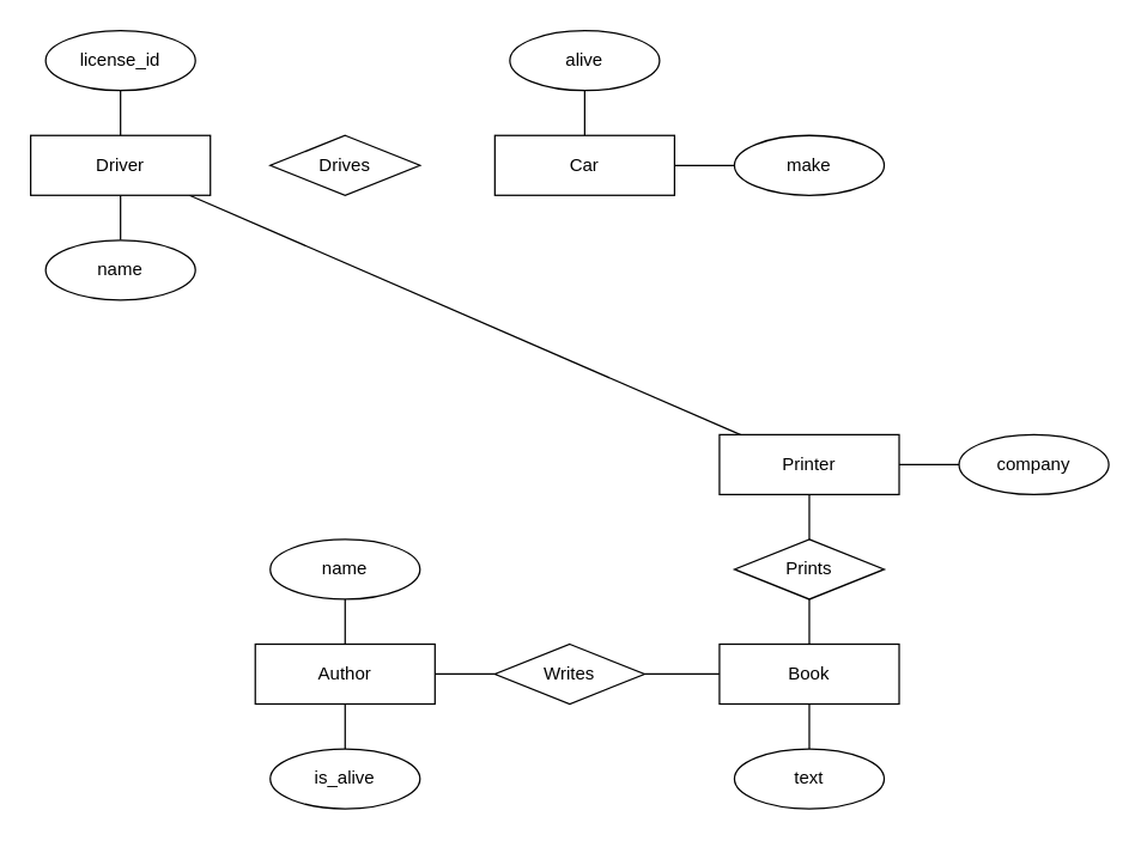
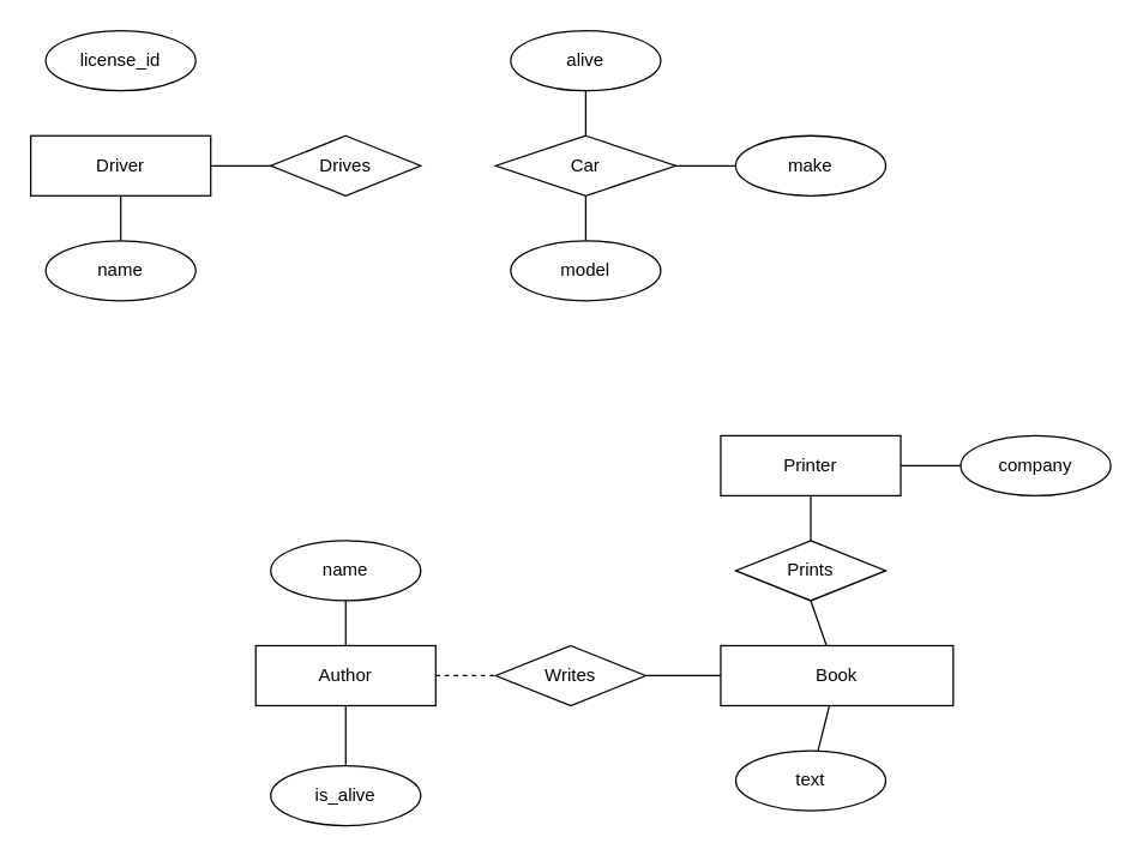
  <mxCell id="0" />
  <mxCell id="1" parent="0" />
  <mxCell id="2" value="license_id" style="ellipse;whiteSpace=wrap;html=1;" parent="1" vertex="1"><mxGeometry x="30" y="20" width="100" height="40" as="geometry" /></mxCell>
- <mxCell id="3" value="" style="edgeStyle=none;html=1;endArrow=none;endFill=0;" parent="1" source="6" target="31" edge="1"><mxGeometry relative="1" as="geometry" /></mxCell>
- <mxCell id="4" value="" style="edgeStyle=none;html=1;endArrow=none;endFill=0;" parent="1" source="6" target="2" edge="1"><mxGeometry relative="1" as="geometry" /></mxCell>
+ <mxCell id="3" value="" style="edgeStyle=none;html=1;endArrow=none;endFill=0;" parent="1" source="6" target="8" edge="1"><mxGeometry relative="1" as="geometry" /></mxCell>
  <mxCell id="5" value="" style="edgeStyle=none;html=1;endArrow=none;endFill=0;" parent="1" source="6" target="7" edge="1"><mxGeometry relative="1" as="geometry" /></mxCell>
  <mxCell id="6" value="Driver" style="rounded=0;whiteSpace=wrap;html=1;" parent="1" vertex="1"><mxGeometry y="90" width="120" height="40" as="geometry" x="20" /></mxCell>
  <mxCell id="7" value="name" style="ellipse;whiteSpace=wrap;html=1;" parent="1" vertex="1"><mxGeometry x="30" y="160" width="100" height="40" as="geometry" /></mxCell>
  <mxCell id="8" value="Drives" style="rhombus;whiteSpace=wrap;html=1;" parent="1" vertex="1"><mxGeometry x="180" y="90" width="100" height="40" as="geometry" /></mxCell>
  <mxCell id="9" value="alive" style="ellipse;whiteSpace=wrap;html=1;" parent="1" vertex="1"><mxGeometry x="340" y="20" width="100" height="40" as="geometry" /></mxCell>
  <mxCell id="10" value="" style="edgeStyle=none;html=1;endArrow=none;endFill=0;" parent="1" source="12" target="9" edge="1"><mxGeometry relative="1" as="geometry" /></mxCell>
- <mxCell id="12" value="Car" style="rounded=0;whiteSpace=wrap;html=1;" parent="1" vertex="1"><mxGeometry x="330" y="90" width="120" height="40" as="geometry" /></mxCell>
+ <mxCell id="11" value="" style="edgeStyle=none;html=1;endArrow=none;endFill=0;" parent="1" source="12" target="13" edge="1"><mxGeometry relative="1" as="geometry" /></mxCell>
+ <mxCell id="12" value="Car" style="rhombus;whiteSpace=wrap;html=1;" parent="1" vertex="1"><mxGeometry x="330" y="90" width="120" height="40" as="geometry" /></mxCell>
+ <mxCell id="13" value="model" style="ellipse;whiteSpace=wrap;html=1;" parent="1" vertex="1"><mxGeometry x="340" y="160" width="100" height="40" as="geometry" /></mxCell>
  <mxCell id="14" value="" style="edgeStyle=none;html=1;endArrow=none;endFill=0;" parent="1" source="15" target="12" edge="1"><mxGeometry relative="1" as="geometry" /></mxCell>
  <mxCell id="15" value="make" style="ellipse;whiteSpace=wrap;html=1;" parent="1" vertex="1"><mxGeometry x="490" y="90" width="100" height="40" as="geometry" /></mxCell>
  <mxCell id="16" value="name" style="ellipse;whiteSpace=wrap;html=1;" parent="1" vertex="1"><mxGeometry x="180" y="360" width="100" height="40" as="geometry" /></mxCell>
- <mxCell id="17" value="" style="edgeStyle=none;html=1;endArrow=none;endFill=0;" parent="1" source="20" target="22" edge="1"><mxGeometry relative="1" as="geometry" /></mxCell>
+ <mxCell id="17" value="" style="edgeStyle=none;html=1;endArrow=none;endFill=0;dashed=1;" parent="1" source="20" target="22" edge="1"><mxGeometry relative="1" as="geometry" /></mxCell>
  <mxCell id="18" value="" style="edgeStyle=none;html=1;endArrow=none;endFill=0;" parent="1" source="20" target="16" edge="1"><mxGeometry relative="1" as="geometry" /></mxCell>
  <mxCell id="19" value="" style="edgeStyle=none;html=1;endArrow=none;endFill=0;" parent="1" source="20" target="21" edge="1"><mxGeometry relative="1" as="geometry" /></mxCell>
  <mxCell id="20" value="Author" style="rounded=0;whiteSpace=wrap;html=1;" parent="1" vertex="1"><mxGeometry x="170" y="430" width="120" height="40" as="geometry" /></mxCell>
- <mxCell id="21" value="is_alive" style="ellipse;whiteSpace=wrap;html=1;" parent="1" vertex="1"><mxGeometry x="180" y="500" width="100" height="40" as="geometry" /></mxCell>
+ <mxCell id="21" value="is_alive" style="ellipse;whiteSpace=wrap;html=1;" parent="1" vertex="1"><mxGeometry x="180" y="510" width="100" height="40" as="geometry" /></mxCell>
  <mxCell id="22" value="Writes" style="rhombus;whiteSpace=wrap;html=1;" parent="1" vertex="1"><mxGeometry x="330" y="430" width="100" height="40" as="geometry" /></mxCell>
  <mxCell id="23" value="" style="edgeStyle=none;html=1;endArrow=none;endFill=0;" parent="1" source="26" edge="1"><mxGeometry relative="1" as="geometry"><mxPoint x="540" y="400" as="targetPoint" /></mxGeometry></mxCell>
  <mxCell id="24" value="" style="edgeStyle=none;html=1;endArrow=none;endFill=0;" parent="1" source="26" target="27" edge="1"><mxGeometry relative="1" as="geometry" /></mxCell>
  <mxCell id="25" value="" style="edgeStyle=none;html=1;endArrow=none;endFill=0;" parent="1" source="26" target="22" edge="1"><mxGeometry relative="1" as="geometry" /></mxCell>
- <mxCell id="26" value="Book" style="rounded=0;whiteSpace=wrap;html=1;" parent="1" vertex="1"><mxGeometry x="480" y="430" width="120" height="40" as="geometry" /></mxCell>
+ <mxCell id="26" value="Book" style="rounded=0;whiteSpace=wrap;html=1;" parent="1" vertex="1"><mxGeometry x="480" y="430" width="155" height="40" as="geometry" /></mxCell>
  <mxCell id="27" value="text" style="ellipse;whiteSpace=wrap;html=1;" parent="1" vertex="1"><mxGeometry x="490" y="500" width="100" height="40" as="geometry" /></mxCell>
  <mxCell id="28" value="Prints" style="rhombus;whiteSpace=wrap;html=1;" parent="1" vertex="1"><mxGeometry x="490" y="360" width="100" height="40" as="geometry" /></mxCell>
  <mxCell id="29" value="" style="edgeStyle=none;html=1;endArrow=none;endFill=0;" parent="1" source="31" edge="1"><mxGeometry relative="1" as="geometry"><mxPoint x="540" y="360" as="targetPoint" /></mxGeometry></mxCell>
  <mxCell id="30" value="" style="edgeStyle=none;html=1;endArrow=none;endFill=0;" parent="1" source="31" target="32" edge="1"><mxGeometry relative="1" as="geometry" /></mxCell>
  <mxCell id="31" value="Printer" style="rounded=0;whiteSpace=wrap;html=1;" parent="1" vertex="1"><mxGeometry x="480" y="290" width="120" height="40" as="geometry" /></mxCell>
  <mxCell id="32" value="company" style="ellipse;whiteSpace=wrap;html=1;" parent="1" vertex="1"><mxGeometry x="640" y="290" width="100" height="40" as="geometry" /></mxCell>
